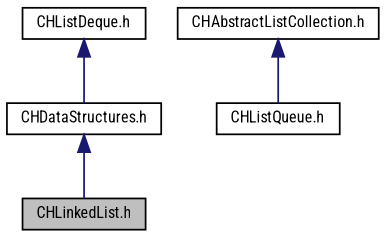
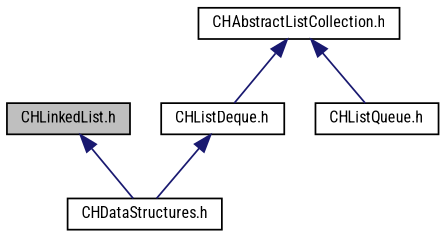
  digraph {
    fontname="Roboto Condensed"
    node [color=black fontname="Roboto Condensed" fontsize=9 shape=record]
    edge [color=midnightblue dir=back fontname="Roboto Condensed" fontsize=9 labelfontname=LucidaGrande labelfontsize=9 style=solid]
    n1 [fillcolor=grey75 fontcolor=black height=0.2 label="CHLinkedList.h" style=filled width=0.4]
    n2 [height=0.2 label="CHDataStructures.h" width=0.4]
    n3 [height=0.2 label="CHAbstractListCollection.h" width=0.4]
    n4 [height=0.2 label="CHListDeque.h" width=0.4]
    n5 [height=0.2 label="CHListQueue.h" width=0.4]
-   n2 -> n1
+   n1 -> n2
+   n3 -> n4
    n3 -> n5
    n4 -> n2
  }
